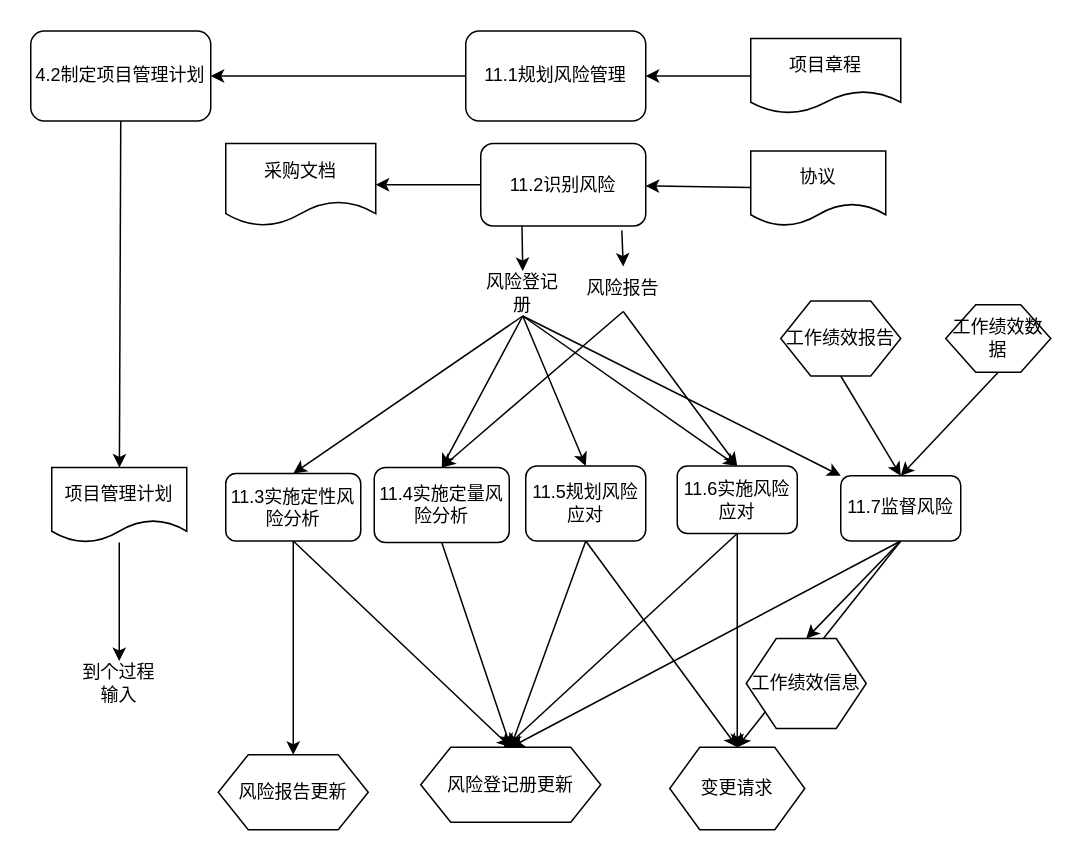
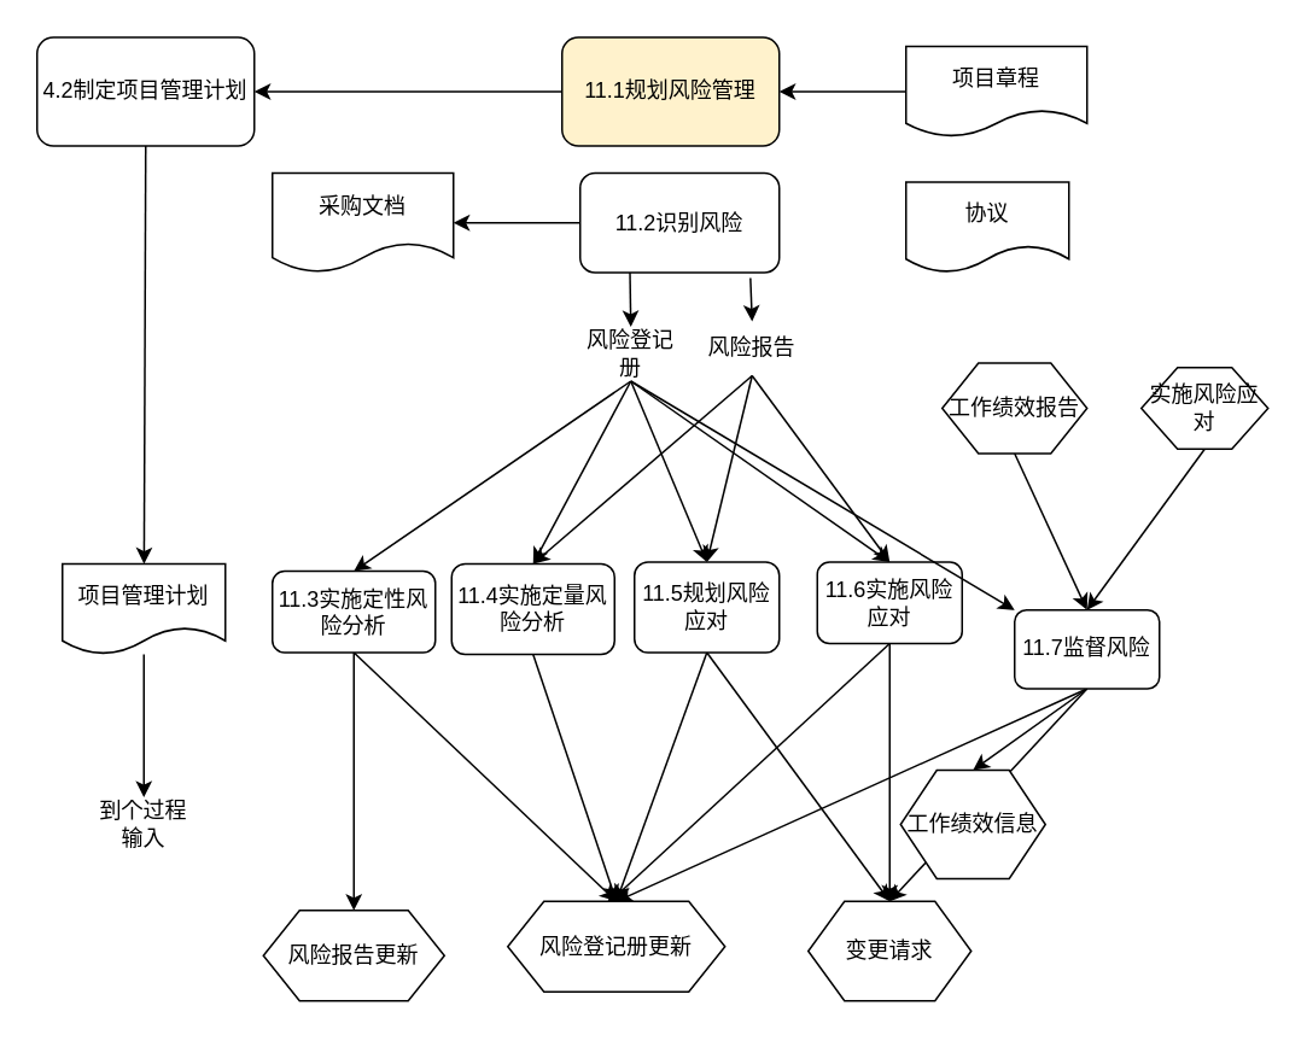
  <mxCell id="0" />
  <mxCell id="1" parent="0" />
  <mxCell id="2" value="" style="edgeStyle=none;html=1;" edge="1" parent="1" source="3" target="5"><mxGeometry relative="1" as="geometry" /></mxCell>
  <mxCell id="3" value="项目章程" style="shape=document;whiteSpace=wrap;html=1;boundedLbl=1;" vertex="1" parent="1"><mxGeometry x="500" y="25" width="100" height="50" as="geometry" /></mxCell>
  <mxCell id="4" value="" style="edgeStyle=none;html=1;" edge="1" parent="1" source="5" target="7"><mxGeometry relative="1" as="geometry" /></mxCell>
- <mxCell id="5" value="11.1规划风险管理" style="rounded=1;whiteSpace=wrap;html=1;" vertex="1" parent="1"><mxGeometry x="310" y="20" width="120" height="60" as="geometry" /></mxCell>
+ <mxCell id="5" value="11.1规划风险管理" style="rounded=1;whiteSpace=wrap;html=1;fillColor=#fff2cc;" vertex="1" parent="1"><mxGeometry x="310" y="20" width="120" height="60" as="geometry" /></mxCell>
  <mxCell id="6" style="edgeStyle=none;html=1;exitX=0.5;exitY=1;exitDx=0;exitDy=0;" edge="1" parent="1" source="7" target="48"><mxGeometry relative="1" as="geometry" /></mxCell>
  <mxCell id="7" value="4.2制定项目管理计划" style="rounded=1;whiteSpace=wrap;html=1;" vertex="1" parent="1"><mxGeometry x="20" y="20" width="120" height="60" as="geometry" /></mxCell>
- <mxCell id="8" value="" style="edgeStyle=none;html=1;" edge="1" parent="1" source="9" target="13"><mxGeometry relative="1" as="geometry" /></mxCell>
  <mxCell id="9" value="协议" style="shape=document;whiteSpace=wrap;html=1;boundedLbl=1;" vertex="1" parent="1"><mxGeometry x="500" y="100" width="90" height="50" as="geometry" /></mxCell>
  <mxCell id="10" value="" style="edgeStyle=none;html=1;" edge="1" parent="1" source="13" target="14"><mxGeometry relative="1" as="geometry" /></mxCell>
  <mxCell id="11" style="edgeStyle=none;html=1;exitX=0.25;exitY=1;exitDx=0;exitDy=0;entryX=0.5;entryY=0;entryDx=0;entryDy=0;" edge="1" parent="1" source="13" target="35"><mxGeometry relative="1" as="geometry" /></mxCell>
  <mxCell id="12" style="edgeStyle=none;html=1;exitX=0.855;exitY=1.055;exitDx=0;exitDy=0;entryX=0.5;entryY=0;entryDx=0;entryDy=0;exitPerimeter=0;" edge="1" parent="1" source="13" target="39"><mxGeometry relative="1" as="geometry" /></mxCell>
  <mxCell id="13" value="11.2识别风险" style="rounded=1;whiteSpace=wrap;html=1;" vertex="1" parent="1"><mxGeometry x="320" y="95" width="110" height="55" as="geometry" /></mxCell>
  <mxCell id="14" value="采购文档" style="shape=document;whiteSpace=wrap;html=1;boundedLbl=1;" vertex="1" parent="1"><mxGeometry x="150" y="95" width="100" height="55" as="geometry" /></mxCell>
  <mxCell id="15" style="edgeStyle=none;html=1;exitX=0.5;exitY=1;exitDx=0;exitDy=0;entryX=0.5;entryY=0;entryDx=0;entryDy=0;" edge="1" parent="1" source="17" target="44"><mxGeometry relative="1" as="geometry" /></mxCell>
  <mxCell id="16" style="edgeStyle=none;html=1;exitX=0.5;exitY=1;exitDx=0;exitDy=0;entryX=0.5;entryY=0;entryDx=0;entryDy=0;" edge="1" parent="1" source="17" target="45"><mxGeometry relative="1" as="geometry" /></mxCell>
  <mxCell id="17" value="11.5规划风险应对" style="rounded=1;whiteSpace=wrap;html=1;" vertex="1" parent="1"><mxGeometry x="350" y="310" width="80" height="50" as="geometry" /></mxCell>
  <mxCell id="18" style="edgeStyle=none;html=1;exitX=0.5;exitY=1;exitDx=0;exitDy=0;entryX=0.5;entryY=0;entryDx=0;entryDy=0;" edge="1" parent="1" source="19" target="44"><mxGeometry relative="1" as="geometry"><mxPoint x="300" y="460" as="targetPoint" /></mxGeometry></mxCell>
  <mxCell id="19" value="11.4实施定量风险分析" style="rounded=1;whiteSpace=wrap;html=1;" vertex="1" parent="1"><mxGeometry x="249" y="311" width="90" height="50" as="geometry" /></mxCell>
  <mxCell id="20" style="edgeStyle=none;html=1;exitX=0.5;exitY=1;exitDx=0;exitDy=0;entryX=0.5;entryY=0;entryDx=0;entryDy=0;" edge="1" parent="1" source="22" target="44"><mxGeometry relative="1" as="geometry" /></mxCell>
  <mxCell id="21" style="edgeStyle=none;html=1;exitX=0.5;exitY=1;exitDx=0;exitDy=0;entryX=0.5;entryY=0;entryDx=0;entryDy=0;" edge="1" parent="1" source="22" target="50"><mxGeometry relative="1" as="geometry" /></mxCell>
  <mxCell id="22" value="11.3实施定性风险分析" style="rounded=1;whiteSpace=wrap;html=1;" vertex="1" parent="1"><mxGeometry x="150" y="315" width="90" height="45" as="geometry" /></mxCell>
  <mxCell id="23" style="edgeStyle=none;html=1;exitX=0.5;exitY=1;exitDx=0;exitDy=0;entryX=0.454;entryY=0.04;entryDx=0;entryDy=0;entryPerimeter=0;" edge="1" parent="1" source="25" target="44"><mxGeometry relative="1" as="geometry" /></mxCell>
  <mxCell id="24" style="edgeStyle=none;html=1;exitX=0.5;exitY=1;exitDx=0;exitDy=0;entryX=0.5;entryY=0;entryDx=0;entryDy=0;" edge="1" parent="1" source="25" target="45"><mxGeometry relative="1" as="geometry" /></mxCell>
  <mxCell id="25" value="11.6实施风险应对" style="rounded=1;whiteSpace=wrap;html=1;" vertex="1" parent="1"><mxGeometry x="451" y="310" width="80" height="45" as="geometry" /></mxCell>
  <mxCell id="26" style="edgeStyle=none;html=1;exitX=0.5;exitY=1;exitDx=0;exitDy=0;entryX=0.5;entryY=0;entryDx=0;entryDy=0;" edge="1" parent="1" source="29" target="44"><mxGeometry relative="1" as="geometry" /></mxCell>
  <mxCell id="27" style="edgeStyle=none;html=1;exitX=0.5;exitY=1;exitDx=0;exitDy=0;entryX=0.5;entryY=0;entryDx=0;entryDy=0;" edge="1" parent="1" source="29" target="45"><mxGeometry relative="1" as="geometry" /></mxCell>
  <mxCell id="28" style="edgeStyle=none;html=1;exitX=0.5;exitY=1;exitDx=0;exitDy=0;entryX=0.5;entryY=0;entryDx=0;entryDy=0;" edge="1" parent="1" source="29" target="46"><mxGeometry relative="1" as="geometry"><mxPoint x="620" y="490" as="targetPoint" /></mxGeometry></mxCell>
- <mxCell id="29" value="11.7监督风险" style="rounded=1;whiteSpace=wrap;html=1;" vertex="1" parent="1"><mxGeometry x="560" y="316.5" width="80" height="43.5" as="geometry" /></mxCell>
+ <mxCell id="29" value="11.7监督风险" style="rounded=1;whiteSpace=wrap;html=1;" vertex="1" parent="1"><mxGeometry x="560" y="336.5" width="80" height="43.5" as="geometry" /></mxCell>
  <mxCell id="30" style="edgeStyle=none;html=1;exitX=0.5;exitY=1;exitDx=0;exitDy=0;entryX=0.5;entryY=0;entryDx=0;entryDy=0;" edge="1" parent="1" source="35" target="22"><mxGeometry relative="1" as="geometry" /></mxCell>
  <mxCell id="31" style="edgeStyle=none;html=1;exitX=0.5;exitY=1;exitDx=0;exitDy=0;entryX=0.5;entryY=0;entryDx=0;entryDy=0;" edge="1" parent="1" source="35" target="19"><mxGeometry relative="1" as="geometry" /></mxCell>
  <mxCell id="32" style="edgeStyle=none;html=1;exitX=0.5;exitY=1;exitDx=0;exitDy=0;entryX=0.5;entryY=0;entryDx=0;entryDy=0;" edge="1" parent="1" source="35" target="17"><mxGeometry relative="1" as="geometry" /></mxCell>
  <mxCell id="33" style="edgeStyle=none;html=1;exitX=0.5;exitY=1;exitDx=0;exitDy=0;entryX=0.5;entryY=0;entryDx=0;entryDy=0;" edge="1" parent="1" source="35" target="25"><mxGeometry relative="1" as="geometry" /></mxCell>
  <mxCell id="34" style="edgeStyle=none;html=1;exitX=0.5;exitY=1;exitDx=0;exitDy=0;exitPerimeter=0;entryX=0;entryY=0;entryDx=0;entryDy=0;" edge="1" parent="1" source="35" target="29"><mxGeometry relative="1" as="geometry"><mxPoint x="550" y="300" as="targetPoint" /></mxGeometry></mxCell>
  <mxCell id="35" value="风险登记册" style="text;html=1;strokeColor=none;fillColor=none;align=center;verticalAlign=middle;whiteSpace=wrap;rounded=0;" vertex="1" parent="1"><mxGeometry x="318" y="180" width="60" height="30" as="geometry" /></mxCell>
  <mxCell id="36" style="edgeStyle=none;html=1;exitX=0.5;exitY=1;exitDx=0;exitDy=0;entryX=0.5;entryY=0;entryDx=0;entryDy=0;" edge="1" parent="1" source="39" target="19"><mxGeometry relative="1" as="geometry"><mxPoint x="280" y="310" as="targetPoint" /></mxGeometry></mxCell>
+ <mxCell id="37" style="edgeStyle=none;html=1;exitX=0.5;exitY=1;exitDx=0;exitDy=0;entryX=0.5;entryY=0;entryDx=0;entryDy=0;" edge="1" parent="1" source="39" target="17"><mxGeometry relative="1" as="geometry" /></mxCell>
  <mxCell id="38" style="edgeStyle=none;html=1;exitX=0.5;exitY=1;exitDx=0;exitDy=0;entryX=0.5;entryY=0;entryDx=0;entryDy=0;" edge="1" parent="1" source="39" target="25"><mxGeometry relative="1" as="geometry" /></mxCell>
  <mxCell id="39" value="风险报告" style="text;html=1;strokeColor=none;fillColor=none;align=center;verticalAlign=middle;whiteSpace=wrap;rounded=0;" vertex="1" parent="1"><mxGeometry x="385" y="177" width="60" height="30" as="geometry" /></mxCell>
  <mxCell id="40" style="edgeStyle=none;html=1;exitX=0.5;exitY=1;exitDx=0;exitDy=0;entryX=0.5;entryY=0;entryDx=0;entryDy=0;" edge="1" parent="1" source="41" target="29"><mxGeometry relative="1" as="geometry" /></mxCell>
  <mxCell id="41" value="工作绩效报告" style="shape=hexagon;perimeter=hexagonPerimeter2;whiteSpace=wrap;html=1;fixedSize=1;" vertex="1" parent="1"><mxGeometry x="520" y="200" width="80" height="50" as="geometry" /></mxCell>
  <mxCell id="42" style="edgeStyle=none;html=1;entryX=0.5;entryY=0;entryDx=0;entryDy=0;exitX=0.5;exitY=1;exitDx=0;exitDy=0;" edge="1" parent="1" source="43" target="29"><mxGeometry relative="1" as="geometry" /></mxCell>
- <mxCell id="43" value="工作绩效数据" style="shape=hexagon;perimeter=hexagonPerimeter2;whiteSpace=wrap;html=1;fixedSize=1;" vertex="1" parent="1"><mxGeometry x="630" y="202.5" width="70" height="45" as="geometry" /></mxCell>
+ <mxCell id="43" value="实施风险应对" style="shape=hexagon;perimeter=hexagonPerimeter2;whiteSpace=wrap;html=1;fixedSize=1;" vertex="1" parent="1"><mxGeometry x="630" y="202.5" width="70" height="45" as="geometry" /></mxCell>
  <mxCell id="44" value="风险登记册更新" style="shape=hexagon;perimeter=hexagonPerimeter2;whiteSpace=wrap;html=1;fixedSize=1;" vertex="1" parent="1"><mxGeometry x="280" y="497.5" width="120" height="50" as="geometry" /></mxCell>
  <mxCell id="45" value="变更请求" style="shape=hexagon;perimeter=hexagonPerimeter2;whiteSpace=wrap;html=1;fixedSize=1;" vertex="1" parent="1"><mxGeometry x="446" y="497.5" width="90" height="55" as="geometry" /></mxCell>
  <mxCell id="46" value="工作绩效信息" style="shape=hexagon;perimeter=hexagonPerimeter2;whiteSpace=wrap;html=1;fixedSize=1;" vertex="1" parent="1"><mxGeometry x="497" y="425" width="80" height="60" as="geometry" /></mxCell>
  <mxCell id="47" value="" style="edgeStyle=none;html=1;" edge="1" parent="1" source="48" target="49"><mxGeometry relative="1" as="geometry" /></mxCell>
  <mxCell id="48" value="项目管理计划" style="shape=document;whiteSpace=wrap;html=1;boundedLbl=1;" vertex="1" parent="1"><mxGeometry x="34" y="311" width="90" height="50" as="geometry" /></mxCell>
  <mxCell id="49" value="到个过程输入" style="text;html=1;strokeColor=none;fillColor=none;align=center;verticalAlign=middle;whiteSpace=wrap;rounded=0;" vertex="1" parent="1"><mxGeometry x="49" y="440" width="60" height="30" as="geometry" /></mxCell>
  <mxCell id="50" value="风险报告更新" style="shape=hexagon;perimeter=hexagonPerimeter2;whiteSpace=wrap;html=1;fixedSize=1;" vertex="1" parent="1"><mxGeometry x="145" y="502.5" width="100" height="50" as="geometry" /></mxCell>
